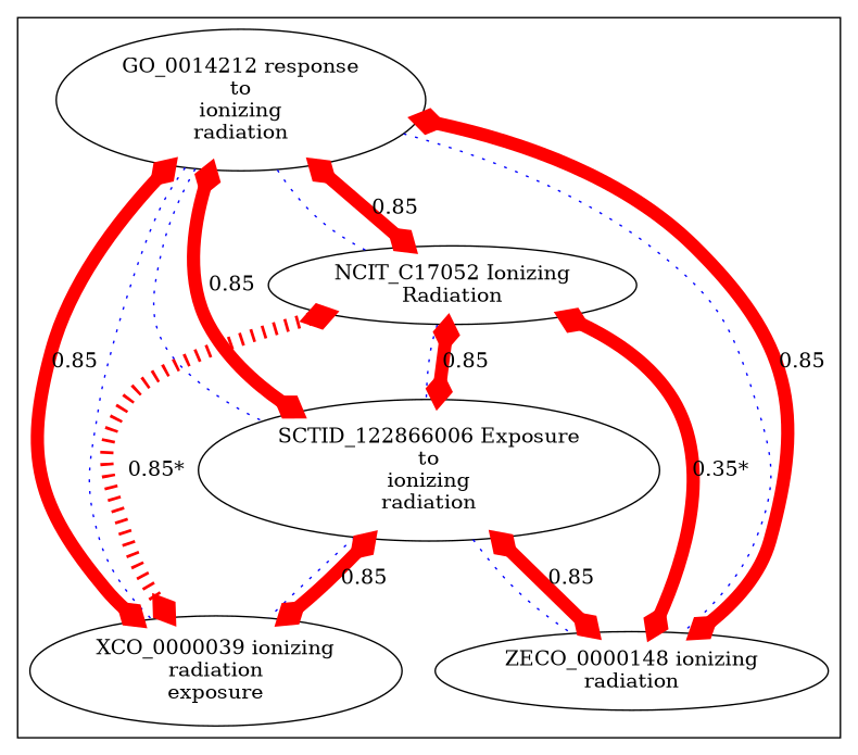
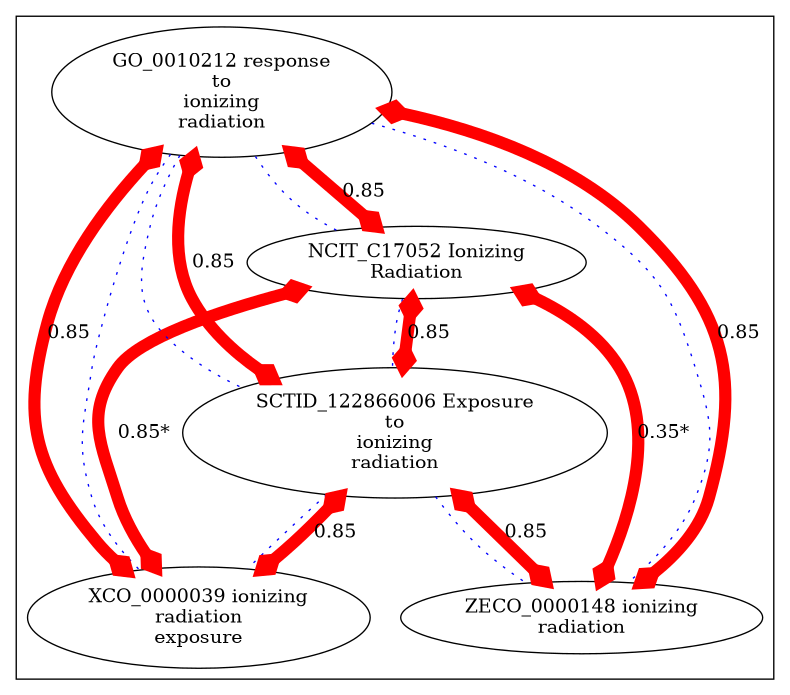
  digraph {
    edge [arrowhead=ediamond arrowtail=ediamond color=red dir=both penwidth=9 style=solid]
    n1 [label="XCO_0000039 ionizing\nradiation\nexposure"]
    n2 [label="ZECO_0000148 ionizing\nradiation"]
    n3 [label="NCIT_C17052 Ionizing\nRadiation"]
-   n4 [label="GO_0014212 response\nto\nionizing\nradiation"]
+   n4 [label="GO_0010212 response\nto\nionizing\nradiation"]
    n5 [label="SCTID_122866006 Exposure\nto\nionizing\nradiation"]
    subgraph cluster_1 {
      n1
      n2
      n3
      n4
      n5
    }
-   n3 -> n1 [label="0.85*" style=dotted]
+   n3 -> n1 [label="0.85*"]
    n3 -> n2 [label="0.35*"]
    n3 -> n5 [arrowhead=none color=blue penwidth=1 style=dotted arrowtail="" dir=""]
    n3 -> n5 [label=0.85]
    n4 -> n1 [arrowhead=none color=blue penwidth=1 style=dotted arrowtail="" dir=""]
    n4 -> n1 [label=0.85]
    n4 -> n2 [arrowhead=none color=blue penwidth=1 style=dotted arrowtail="" dir=""]
    n4 -> n2 [label=0.85]
    n4 -> n3 [arrowhead=none color=blue penwidth=1 style=dotted arrowtail="" dir=""]
    n4 -> n3 [label=0.85]
    n4 -> n5 [arrowhead=none color=blue penwidth=1 style=dotted arrowtail="" dir=""]
    n4 -> n5 [label=0.85]
    n5 -> n1 [arrowhead=none color=blue penwidth=1 style=dotted arrowtail="" dir=""]
    n5 -> n1 [label=0.85]
    n5 -> n2 [arrowhead=none color=blue penwidth=1 style=dotted arrowtail="" dir=""]
    n5 -> n2 [label=0.85]
  }
